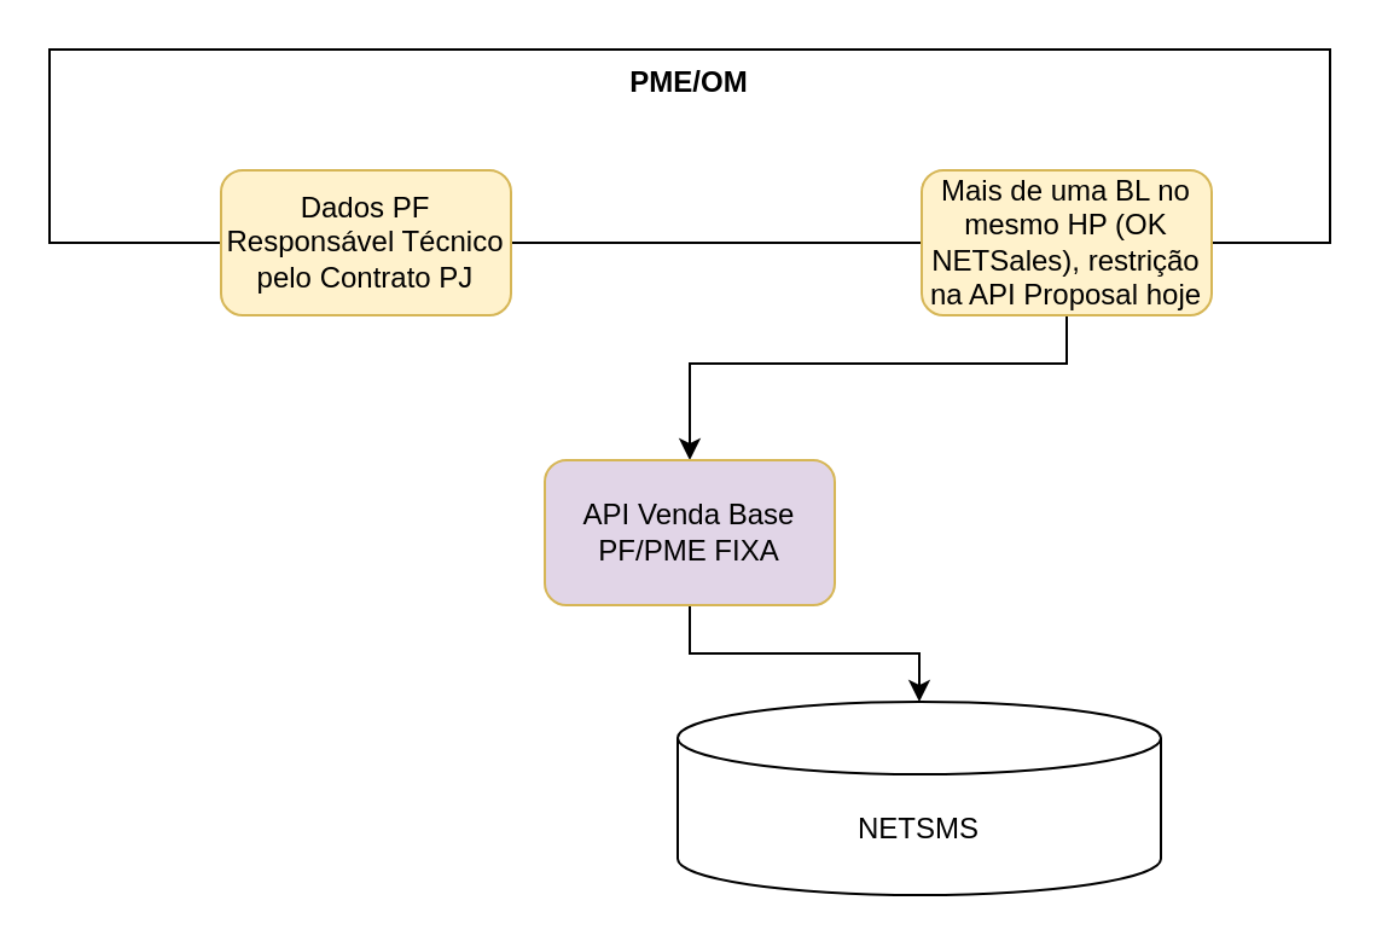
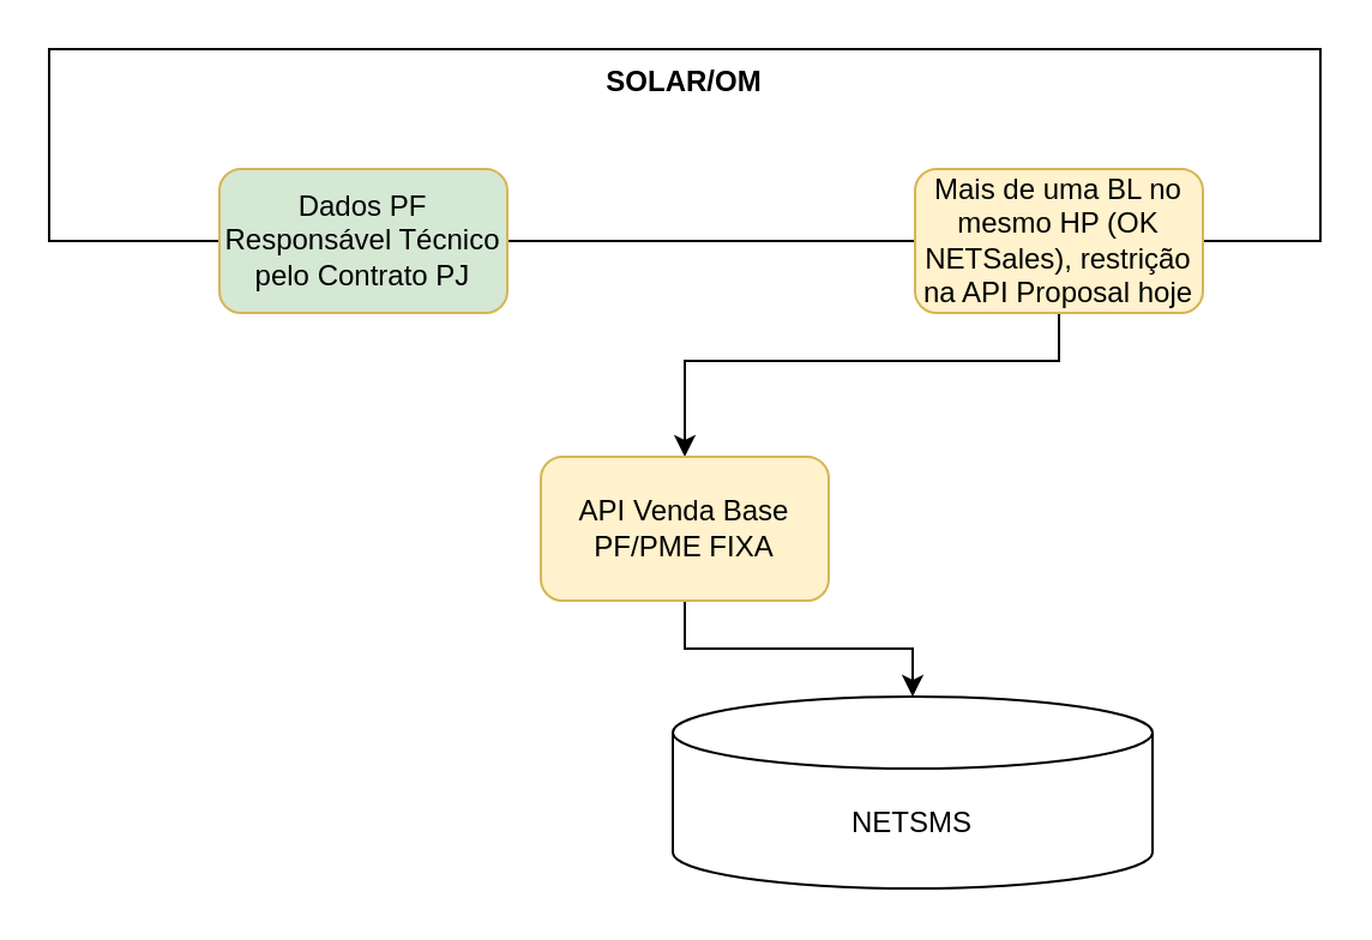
  <mxCell id="0" />
  <mxCell id="1" parent="0" />
- <mxCell id="2" value="PME/OM" style="rounded=0;whiteSpace=wrap;html=1;verticalAlign=top;fontStyle=1" vertex="1" parent="1"><mxGeometry x="20" y="20" width="530" height="80" as="geometry" /></mxCell>
- <mxCell id="3" value="Dados PF Responsável Técnico pelo Contrato PJ" style="rounded=1;whiteSpace=wrap;html=1;fillColor=#fff2cc;strokeColor=#d6b656;" vertex="1" parent="1"><mxGeometry x="91" y="70" width="120" height="60" as="geometry" /></mxCell>
+ <mxCell id="2" value="SOLAR/OM" style="rounded=0;whiteSpace=wrap;html=1;verticalAlign=top;fontStyle=1" vertex="1" parent="1"><mxGeometry x="20" y="20" width="530" height="80" as="geometry" /></mxCell>
+ <mxCell id="3" value="Dados PF Responsável Técnico pelo Contrato PJ" style="rounded=1;whiteSpace=wrap;html=1;fillColor=#d5e8d4;strokeColor=#d6b656;" vertex="1" parent="1"><mxGeometry x="91" y="70" width="120" height="60" as="geometry" /></mxCell>
  <mxCell id="4" style="edgeStyle=orthogonalEdgeStyle;rounded=0;orthogonalLoop=1;jettySize=auto;html=1;" edge="1" parent="1" source="5" target="7"><mxGeometry relative="1" as="geometry"><Array as="points"><mxPoint x="441" y="150" /><mxPoint x="285" y="150" /></Array></mxGeometry></mxCell>
  <mxCell id="5" value="Mais de uma BL no mesmo HP (OK NETSales), restrição na API Proposal hoje" style="rounded=1;whiteSpace=wrap;html=1;fillColor=#fff2cc;strokeColor=#d6b656;" vertex="1" parent="1"><mxGeometry x="381" y="70" width="120" height="60" as="geometry" /></mxCell>
  <mxCell id="6" style="edgeStyle=orthogonalEdgeStyle;rounded=0;orthogonalLoop=1;jettySize=auto;html=1;" edge="1" parent="1" source="7" target="8"><mxGeometry relative="1" as="geometry" /></mxCell>
- <mxCell id="7" value="API Venda Base PF/PME FIXA" style="rounded=1;whiteSpace=wrap;html=1;fillColor=#e1d5e7;strokeColor=#d6b656;" vertex="1" parent="1"><mxGeometry x="225" y="190" width="120" height="60" as="geometry" /></mxCell>
+ <mxCell id="7" value="API Venda Base PF/PME FIXA" style="rounded=1;whiteSpace=wrap;html=1;fillColor=#fff2cc;strokeColor=#d6b656;" vertex="1" parent="1"><mxGeometry x="225" y="190" width="120" height="60" as="geometry" /></mxCell>
  <mxCell id="8" value="NETSMS" style="shape=cylinder3;whiteSpace=wrap;html=1;boundedLbl=1;backgroundOutline=1;size=15;" vertex="1" parent="1"><mxGeometry x="280" y="290" width="200" height="80" as="geometry" /></mxCell>
